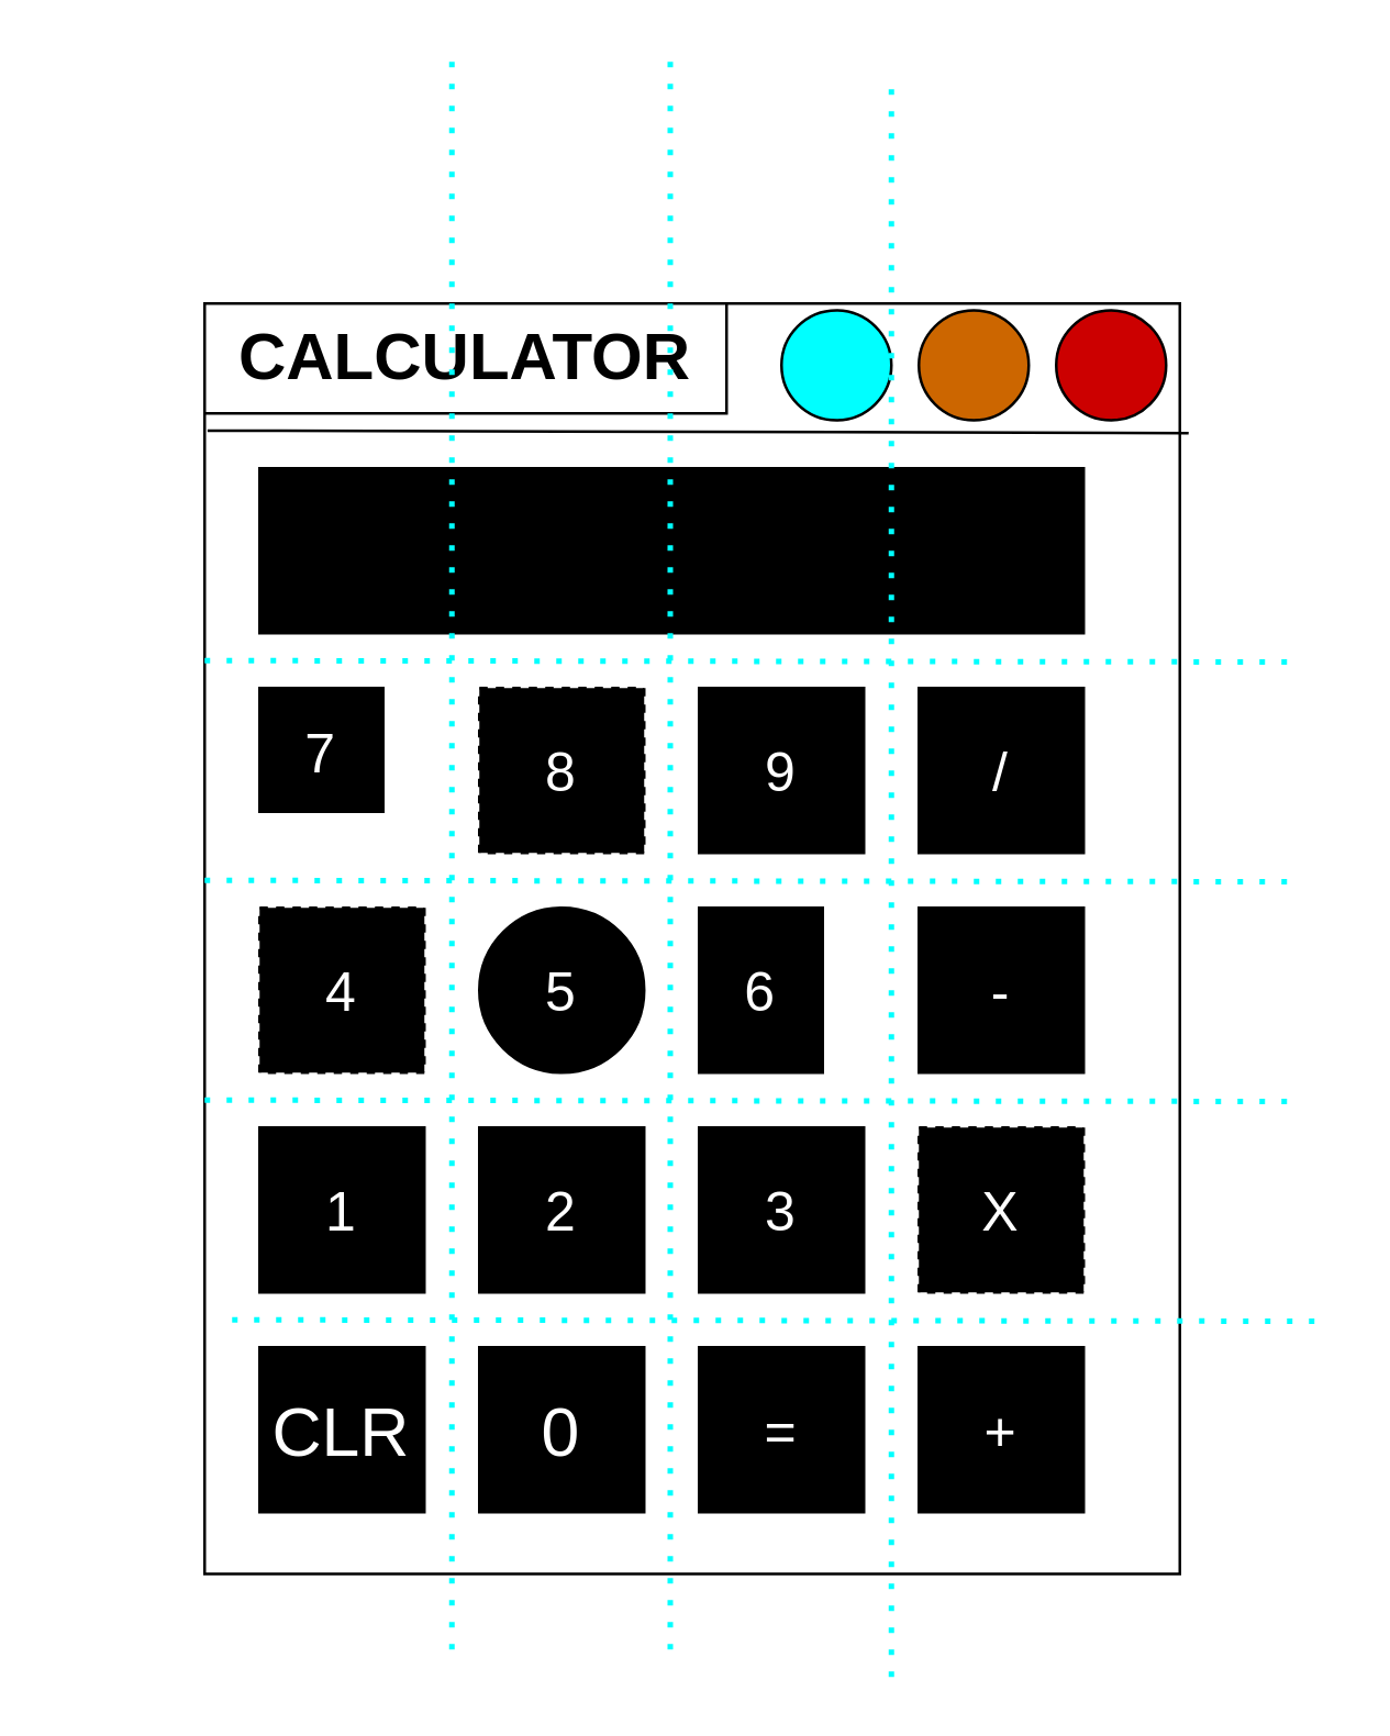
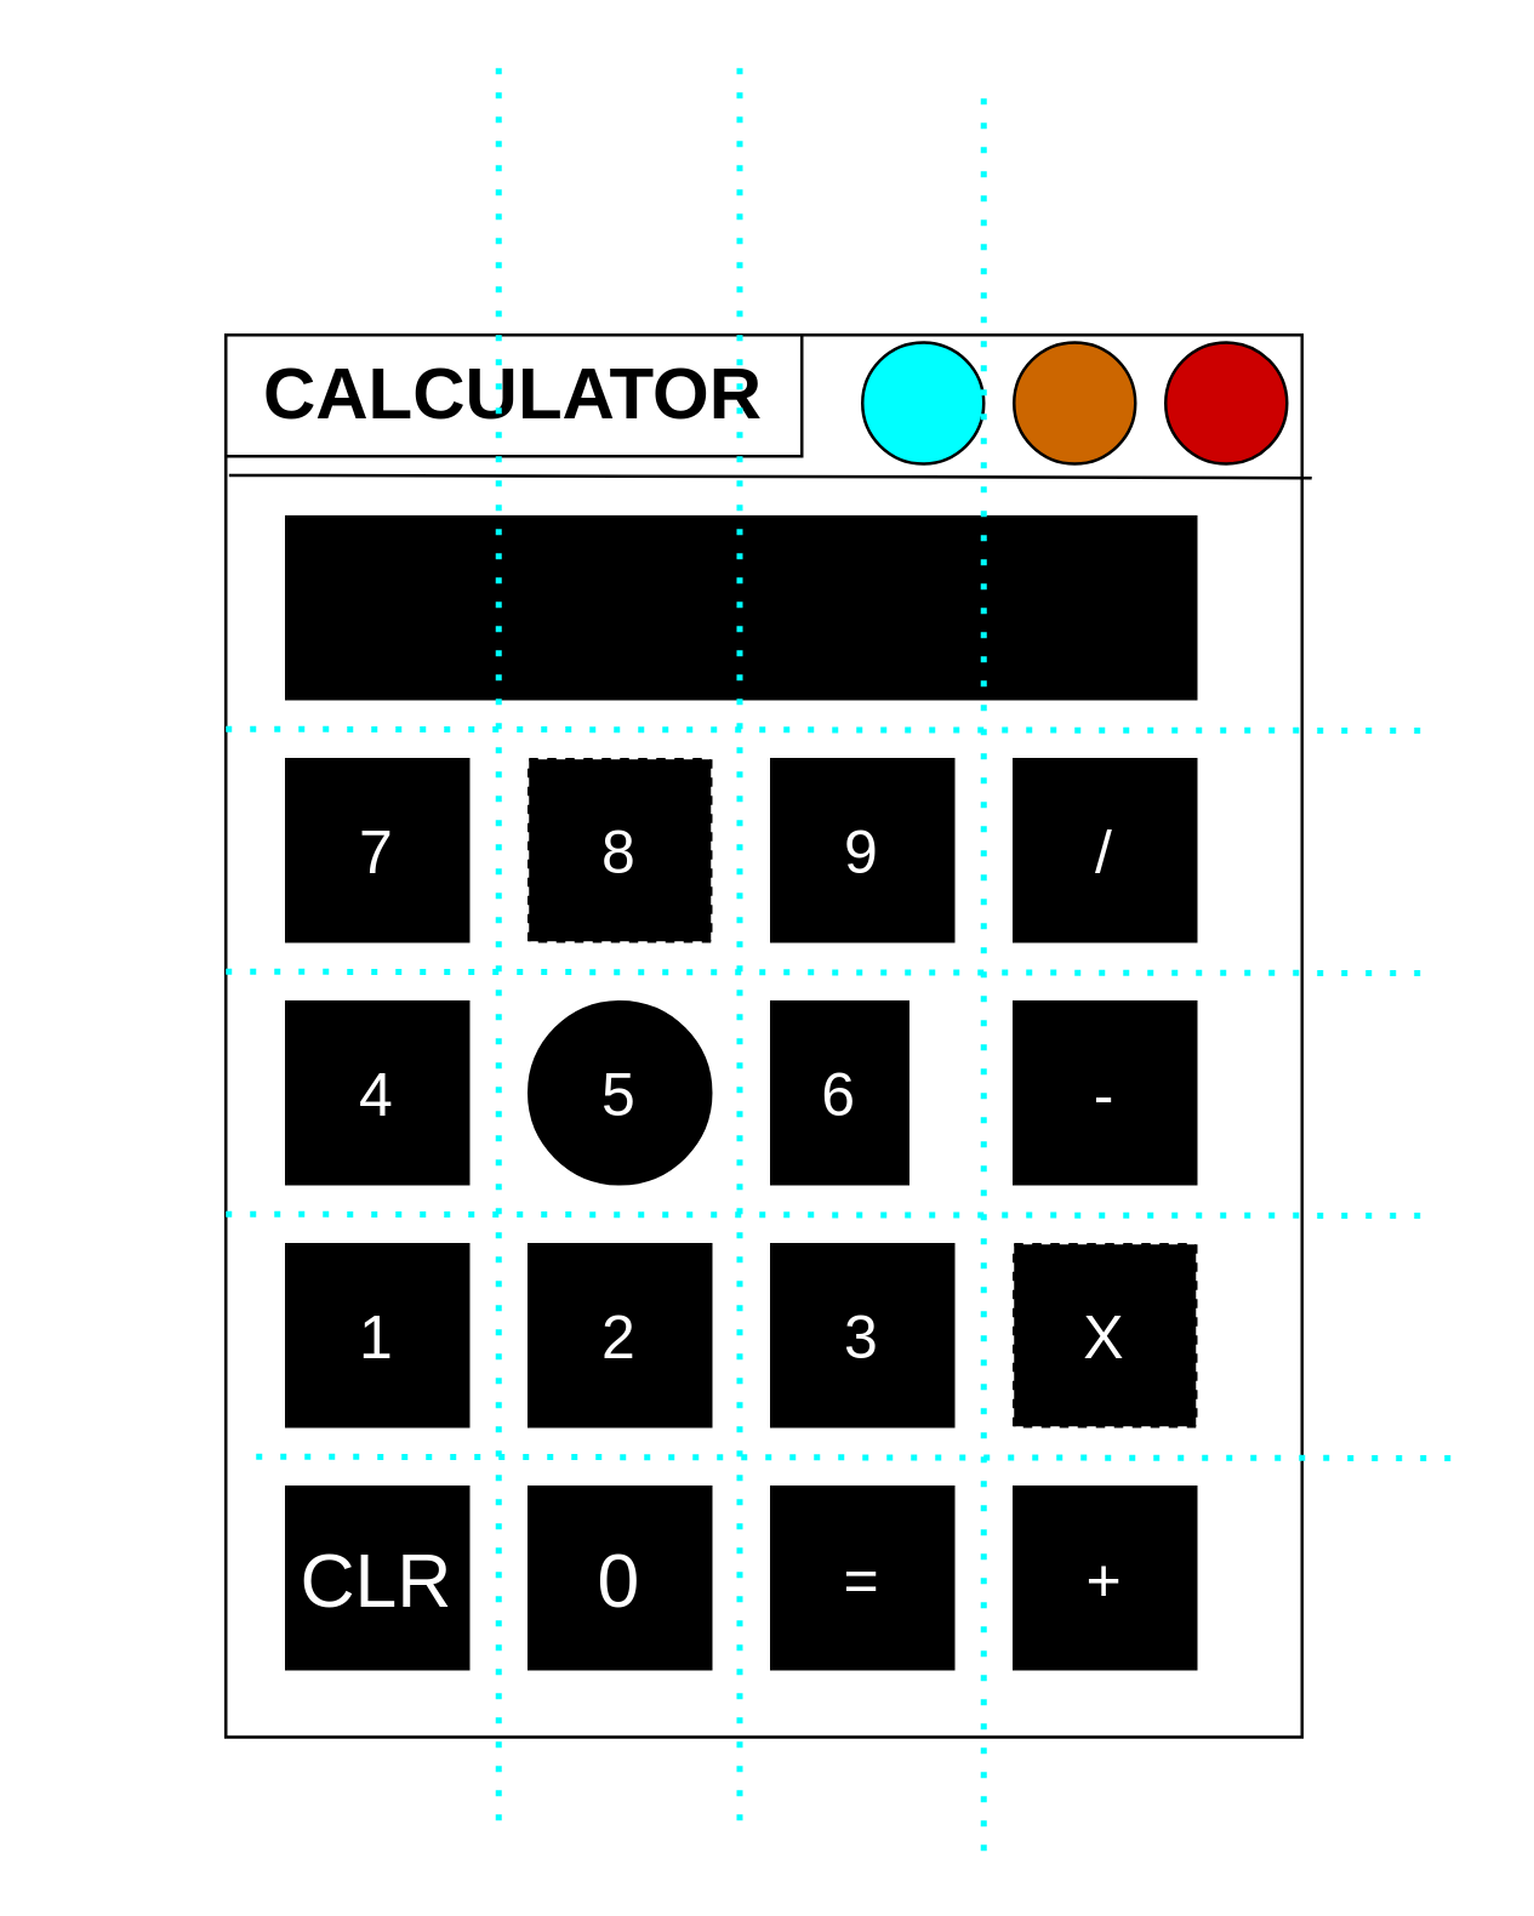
  <mxCell id="0" />
  <mxCell id="1" parent="0" />
  <mxCell id="2" value="" style="rounded=0;whiteSpace=wrap;html=1;rotation=-90;" parent="1" vertex="1"><mxGeometry x="20.25" y="163.75" width="462.5" height="355" as="geometry" /></mxCell>
  <mxCell id="3" value="" style="endArrow=none;html=1;exitX=0.9;exitY=0.003;exitDx=0;exitDy=0;exitPerimeter=0;entryX=0.898;entryY=1.009;entryDx=0;entryDy=0;entryPerimeter=0;" parent="1" source="2" target="2" edge="1"><mxGeometry width="50" height="50" relative="1" as="geometry"><mxPoint x="394" y="460" as="sourcePoint" /><mxPoint x="414" y="160" as="targetPoint" /></mxGeometry></mxCell>
  <mxCell id="4" value="" style="ellipse;whiteSpace=wrap;html=1;aspect=fixed;fillColor=#00FFFF;" parent="1" vertex="1"><mxGeometry x="284" y="112.5" width="40" height="40" as="geometry" /></mxCell>
  <mxCell id="5" value="" style="rounded=0;whiteSpace=wrap;html=1;fontColor=#FFFFFF;fillColor=#000000;" parent="1" vertex="1"><mxGeometry x="94" y="170" width="300" height="60" as="geometry" /></mxCell>
- <mxCell id="6" value="&lt;font style=&quot;font-size: 20px;&quot;&gt;7&lt;/font&gt;" style="whiteSpace=wrap;html=1;aspect=fixed;fontColor=#FFFFFF;fillColor=#000000;" parent="1" vertex="1"><mxGeometry x="94" y="250" width="45" height="45" as="geometry" /></mxCell>
+ <mxCell id="6" value="&lt;font style=&quot;font-size: 20px;&quot;&gt;7&lt;/font&gt;" style="whiteSpace=wrap;html=1;aspect=fixed;fontColor=#FFFFFF;fillColor=#000000;" parent="1" vertex="1"><mxGeometry x="94" y="250" width="60" height="60" as="geometry" /></mxCell>
  <mxCell id="7" value="&lt;font style=&quot;font-size: 20px;&quot;&gt;8&lt;/font&gt;" style="whiteSpace=wrap;html=1;aspect=fixed;fillColor=#000000;fontColor=#FFFFFF;dashed=1;" parent="1" vertex="1"><mxGeometry x="174" y="250" width="60" height="60" as="geometry" /></mxCell>
  <mxCell id="8" value="&lt;font style=&quot;font-size: 20px;&quot;&gt;9&lt;/font&gt;" style="whiteSpace=wrap;html=1;aspect=fixed;fillColor=#000000;fontColor=#FFFFFF;" parent="1" vertex="1"><mxGeometry x="254" y="250" width="60" height="60" as="geometry" /></mxCell>
  <mxCell id="9" value="&lt;font style=&quot;font-size: 20px;&quot;&gt;/&lt;/font&gt;" style="whiteSpace=wrap;html=1;aspect=fixed;fillColor=#000000;fontColor=#FFFFFF;" parent="1" vertex="1"><mxGeometry x="334" y="250" width="60" height="60" as="geometry" /></mxCell>
  <mxCell id="10" value="&lt;font style=&quot;font-size: 20px;&quot;&gt;-&lt;/font&gt;" style="whiteSpace=wrap;html=1;aspect=fixed;fillColor=#000000;fontColor=#FFFFFF;" parent="1" vertex="1"><mxGeometry x="334" y="330" width="60" height="60" as="geometry" /></mxCell>
  <mxCell id="11" value="&lt;font style=&quot;font-size: 20px;&quot;&gt;X&lt;/font&gt;" style="whiteSpace=wrap;html=1;aspect=fixed;fillColor=#000000;fontColor=#FFFFFF;dashed=1;" parent="1" vertex="1"><mxGeometry x="334" y="410" width="60" height="60" as="geometry" /></mxCell>
  <mxCell id="12" value="&lt;font style=&quot;font-size: 20px;&quot;&gt;+&lt;/font&gt;" style="whiteSpace=wrap;html=1;aspect=fixed;fillColor=#000000;fontColor=#FFFFFF;" parent="1" vertex="1"><mxGeometry x="334" y="490" width="60" height="60" as="geometry" /></mxCell>
  <mxCell id="13" value="&lt;font style=&quot;font-size: 20px;&quot;&gt;=&lt;/font&gt;" style="whiteSpace=wrap;html=1;aspect=fixed;fillColor=#000000;fontColor=#FFFFFF;" parent="1" vertex="1"><mxGeometry x="254" y="490" width="60" height="60" as="geometry" /></mxCell>
  <mxCell id="14" value="&lt;font style=&quot;font-size: 25px;&quot;&gt;0&lt;/font&gt;" style="whiteSpace=wrap;html=1;aspect=fixed;strokeColor=#000000;fillColor=#000000;fontColor=#FFFFFF;" parent="1" vertex="1"><mxGeometry x="174" y="490" width="60" height="60" as="geometry" /></mxCell>
  <mxCell id="15" value="&lt;font style=&quot;font-size: 25px;&quot;&gt;CLR&lt;/font&gt;" style="whiteSpace=wrap;html=1;aspect=fixed;fillColor=#000000;fontColor=#FFFFFF;" parent="1" vertex="1"><mxGeometry x="94" y="490" width="60" height="60" as="geometry" /></mxCell>
  <mxCell id="16" value="&lt;font style=&quot;font-size: 20px;&quot;&gt;1&lt;/font&gt;" style="whiteSpace=wrap;html=1;aspect=fixed;fillColor=#000000;fontColor=#FFFFFF;" parent="1" vertex="1"><mxGeometry x="94" y="410" width="60" height="60" as="geometry" /></mxCell>
  <mxCell id="17" value="&lt;font style=&quot;font-size: 20px;&quot;&gt;2&lt;/font&gt;" style="whiteSpace=wrap;html=1;aspect=fixed;fillColor=#000000;fontColor=#FFFFFF;" parent="1" vertex="1"><mxGeometry x="174" y="410" width="60" height="60" as="geometry" /></mxCell>
  <mxCell id="18" value="&lt;font style=&quot;font-size: 20px;&quot;&gt;3&lt;/font&gt;" style="whiteSpace=wrap;html=1;aspect=fixed;fillColor=#000000;fontColor=#FFFFFF;" parent="1" vertex="1"><mxGeometry x="254" y="410" width="60" height="60" as="geometry" /></mxCell>
  <mxCell id="19" value="&lt;font style=&quot;font-size: 20px;&quot;&gt;6&lt;/font&gt;" style="whiteSpace=wrap;html=1;aspect=fixed;fillColor=#000000;fontColor=#FFFFFF;" parent="1" vertex="1"><mxGeometry x="254" y="330" width="45" height="60" as="geometry" /></mxCell>
  <mxCell id="20" value="&lt;font style=&quot;font-size: 20px;&quot;&gt;5&lt;/font&gt;" style="ellipse;whiteSpace=wrap;html=1;aspect=fixed;fillColor=#000000;fontColor=#FFFFFF;" parent="1" vertex="1"><mxGeometry x="174" y="330" width="60" height="60" as="geometry" /></mxCell>
- <mxCell id="21" value="&lt;font style=&quot;font-size: 20px;&quot;&gt;4&lt;/font&gt;" style="whiteSpace=wrap;html=1;aspect=fixed;fillColor=#000000;fontColor=#FFFFFF;dashed=1;" parent="1" vertex="1"><mxGeometry x="94" y="330" width="60" height="60" as="geometry" /></mxCell>
+ <mxCell id="21" value="&lt;font style=&quot;font-size: 20px;&quot;&gt;4&lt;/font&gt;" style="whiteSpace=wrap;html=1;aspect=fixed;fillColor=#000000;fontColor=#FFFFFF;" parent="1" vertex="1"><mxGeometry x="94" y="330" width="60" height="60" as="geometry" /></mxCell>
  <mxCell id="22" value="&lt;h1&gt;CALCULATOR&lt;/h1&gt;" style="rounded=0;whiteSpace=wrap;html=1;" parent="1" vertex="1"><mxGeometry x="74" y="110" width="190" height="40" as="geometry" /></mxCell>
  <mxCell id="23" value="" style="ellipse;whiteSpace=wrap;html=1;aspect=fixed;fillColor=#CC6600;" parent="1" vertex="1"><mxGeometry x="334" y="112.5" width="40" height="40" as="geometry" /></mxCell>
  <mxCell id="24" value="" style="ellipse;whiteSpace=wrap;html=1;aspect=fixed;fillColor=#CC0000;" parent="1" vertex="1"><mxGeometry x="384" y="112.5" width="40" height="40" as="geometry" /></mxCell>
  <mxCell id="25" value="" style="endArrow=none;dashed=1;html=1;dashPattern=1 3;strokeWidth=2;strokeColor=#00FFFF;" parent="1" edge="1"><mxGeometry width="50" height="50" relative="1" as="geometry"><mxPoint x="164" y="600" as="sourcePoint" /><mxPoint x="164" y="20" as="targetPoint" /></mxGeometry></mxCell>
  <mxCell id="26" value="" style="endArrow=none;dashed=1;html=1;dashPattern=1 3;strokeWidth=2;strokeColor=#00FFFF;" parent="1" edge="1"><mxGeometry width="50" height="50" relative="1" as="geometry"><mxPoint x="243.5" y="600" as="sourcePoint" /><mxPoint x="243.5" y="20" as="targetPoint" /></mxGeometry></mxCell>
  <mxCell id="27" value="" style="endArrow=none;dashed=1;html=1;dashPattern=1 3;strokeWidth=2;strokeColor=#00FFFF;" parent="1" edge="1"><mxGeometry width="50" height="50" relative="1" as="geometry"><mxPoint x="324" y="610" as="sourcePoint" /><mxPoint x="324" y="30" as="targetPoint" /></mxGeometry></mxCell>
  <mxCell id="28" value="" style="endArrow=none;dashed=1;html=1;dashPattern=1 3;strokeWidth=2;exitX=0.75;exitY=0;exitDx=0;exitDy=0;strokeColor=#00FFFF;" parent="1" edge="1"><mxGeometry width="50" height="50" relative="1" as="geometry"><mxPoint x="74" y="240" as="sourcePoint" /><mxPoint x="474" y="240.5" as="targetPoint" /></mxGeometry></mxCell>
  <mxCell id="29" value="" style="endArrow=none;dashed=1;html=1;dashPattern=1 3;strokeWidth=2;exitX=0.75;exitY=0;exitDx=0;exitDy=0;strokeColor=#00FFFF;" parent="1" edge="1"><mxGeometry width="50" height="50" relative="1" as="geometry"><mxPoint x="74" y="320" as="sourcePoint" /><mxPoint x="474" y="320.5" as="targetPoint" /></mxGeometry></mxCell>
  <mxCell id="30" value="" style="endArrow=none;dashed=1;html=1;dashPattern=1 3;strokeWidth=2;exitX=0.75;exitY=0;exitDx=0;exitDy=0;strokeColor=#00FFFF;" parent="1" edge="1"><mxGeometry width="50" height="50" relative="1" as="geometry"><mxPoint x="74" y="400" as="sourcePoint" /><mxPoint x="474" y="400.5" as="targetPoint" /></mxGeometry></mxCell>
  <mxCell id="31" value="" style="endArrow=none;dashed=1;html=1;dashPattern=1 3;strokeWidth=2;exitX=0.75;exitY=0;exitDx=0;exitDy=0;strokeColor=#00FFFF;" parent="1" edge="1"><mxGeometry width="50" height="50" relative="1" as="geometry"><mxPoint x="84" y="480" as="sourcePoint" /><mxPoint x="484" y="480.5" as="targetPoint" /></mxGeometry></mxCell>
